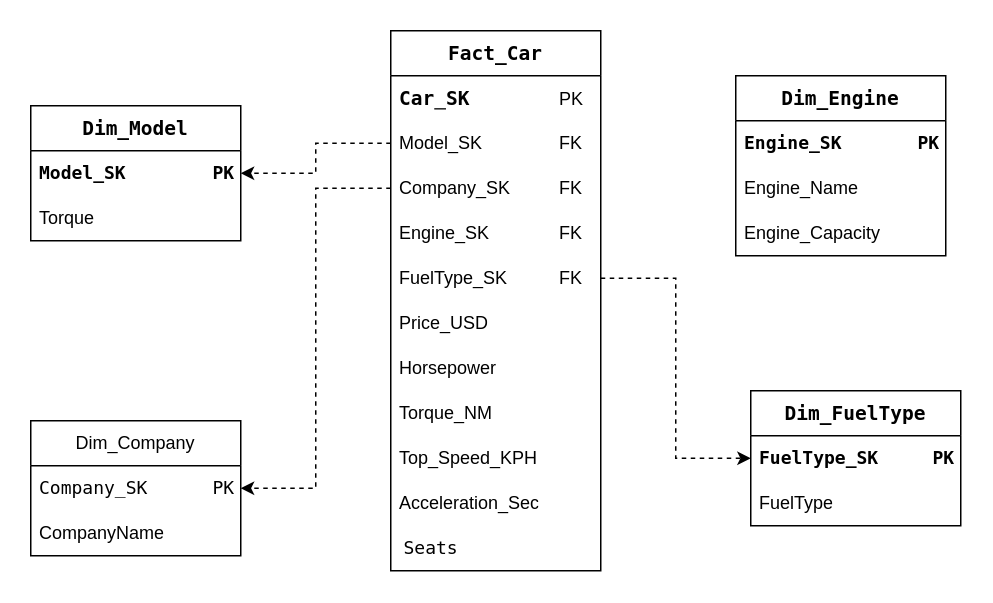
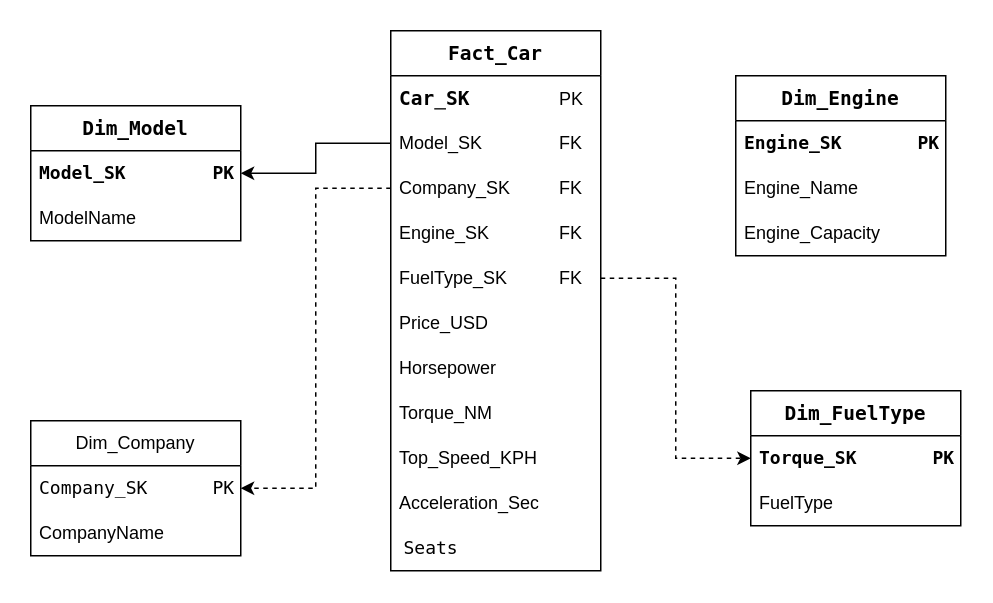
  <mxCell id="0" />
  <mxCell id="1" parent="0" />
  <mxCell id="2" value="&lt;code&gt;&lt;b&gt;&lt;font style=&quot;font-size: 13px;&quot;&gt;Fact_Car&lt;/font&gt;&lt;/b&gt;&lt;/code&gt;" style="swimlane;fontStyle=0;childLayout=stackLayout;horizontal=1;startSize=30;horizontalStack=0;resizeParent=1;resizeParentMax=0;resizeLast=0;collapsible=1;marginBottom=0;whiteSpace=wrap;html=1;" parent="1" vertex="1"><mxGeometry x="260" y="20" width="140" height="360" as="geometry" /></mxCell>
  <mxCell id="3" value="&lt;code&gt;&lt;font style=&quot;font-size: 13px;&quot;&gt;&lt;b&gt;Car_SK&lt;/b&gt;&lt;/font&gt;&lt;/code&gt;&amp;nbsp;&lt;span style=&quot;white-space: pre;&quot;&gt;&#09;&lt;/span&gt;&lt;span style=&quot;white-space: pre;&quot;&gt;&#09;&lt;/span&gt;&lt;span style=&quot;white-space: pre;&quot;&gt;&#09;&lt;/span&gt;PK" style="text;strokeColor=none;fillColor=none;align=left;verticalAlign=middle;spacingLeft=4;spacingRight=4;overflow=hidden;points=[[0,0.5],[1,0.5]];portConstraint=eastwest;rotatable=0;whiteSpace=wrap;html=1;" parent="2" vertex="1"><mxGeometry y="30" width="140" height="30" as="geometry" /></mxCell>
  <mxCell id="4" value="Model_SK&lt;span style=&quot;white-space: pre;&quot;&gt;&#09;&lt;/span&gt;&lt;span style=&quot;white-space: pre;&quot;&gt;&#09;&lt;/span&gt;FK" style="text;strokeColor=none;fillColor=none;align=left;verticalAlign=middle;spacingLeft=4;spacingRight=4;overflow=hidden;points=[[0,0.5],[1,0.5]];portConstraint=eastwest;rotatable=0;whiteSpace=wrap;html=1;" parent="2" vertex="1"><mxGeometry y="60" width="140" height="30" as="geometry" /></mxCell>
  <mxCell id="5" value="Company_SK&lt;span style=&quot;white-space: pre;&quot;&gt;&#09;&lt;/span&gt;&lt;span style=&quot;white-space: pre;&quot;&gt;&#09;&lt;/span&gt;FK" style="text;strokeColor=none;fillColor=none;align=left;verticalAlign=middle;spacingLeft=4;spacingRight=4;overflow=hidden;points=[[0,0.5],[1,0.5]];portConstraint=eastwest;rotatable=0;whiteSpace=wrap;html=1;" parent="2" vertex="1"><mxGeometry y="90" width="140" height="30" as="geometry" /></mxCell>
  <mxCell id="6" value="Engine_SK&lt;span style=&quot;white-space: pre;&quot;&gt;&#09;&lt;/span&gt;&lt;span style=&quot;white-space: pre;&quot;&gt;&#09;&lt;/span&gt;FK" style="text;strokeColor=none;fillColor=none;align=left;verticalAlign=middle;spacingLeft=4;spacingRight=4;overflow=hidden;points=[[0,0.5],[1,0.5]];portConstraint=eastwest;rotatable=0;whiteSpace=wrap;html=1;" vertex="1" parent="2"><mxGeometry y="120" width="140" height="30" as="geometry" /></mxCell>
  <mxCell id="7" value="FuelType_SK&lt;span style=&quot;white-space: pre;&quot;&gt;&#09;&lt;/span&gt;&lt;span style=&quot;white-space: pre;&quot;&gt;&#09;&lt;/span&gt;FK" style="text;strokeColor=none;fillColor=none;align=left;verticalAlign=middle;spacingLeft=4;spacingRight=4;overflow=hidden;points=[[0,0.5],[1,0.5]];portConstraint=eastwest;rotatable=0;whiteSpace=wrap;html=1;" parent="2" vertex="1"><mxGeometry y="150" width="140" height="30" as="geometry" /></mxCell>
  <mxCell id="8" value="Price_USD" style="text;strokeColor=none;fillColor=none;align=left;verticalAlign=middle;spacingLeft=4;spacingRight=4;overflow=hidden;points=[[0,0.5],[1,0.5]];portConstraint=eastwest;rotatable=0;whiteSpace=wrap;html=1;" parent="2" vertex="1"><mxGeometry y="180" width="140" height="30" as="geometry" /></mxCell>
  <mxCell id="9" value="Horsepower" style="text;strokeColor=none;fillColor=none;align=left;verticalAlign=middle;spacingLeft=4;spacingRight=4;overflow=hidden;points=[[0,0.5],[1,0.5]];portConstraint=eastwest;rotatable=0;whiteSpace=wrap;html=1;" parent="2" vertex="1"><mxGeometry y="210" width="140" height="30" as="geometry" /></mxCell>
  <mxCell id="10" value="Torque_NM" style="text;strokeColor=none;fillColor=none;align=left;verticalAlign=middle;spacingLeft=4;spacingRight=4;overflow=hidden;points=[[0,0.5],[1,0.5]];portConstraint=eastwest;rotatable=0;whiteSpace=wrap;html=1;" parent="2" vertex="1"><mxGeometry y="240" width="140" height="30" as="geometry" /></mxCell>
  <mxCell id="11" value="Top_Speed_KPH" style="text;strokeColor=none;fillColor=none;align=left;verticalAlign=middle;spacingLeft=4;spacingRight=4;overflow=hidden;points=[[0,0.5],[1,0.5]];portConstraint=eastwest;rotatable=0;whiteSpace=wrap;html=1;" vertex="1" parent="2"><mxGeometry y="270" width="140" height="30" as="geometry" /></mxCell>
  <mxCell id="12" value="Acceleration_Sec" style="text;strokeColor=none;fillColor=none;align=left;verticalAlign=middle;spacingLeft=4;spacingRight=4;overflow=hidden;points=[[0,0.5],[1,0.5]];portConstraint=eastwest;rotatable=0;whiteSpace=wrap;html=1;" vertex="1" parent="2"><mxGeometry y="300" width="140" height="30" as="geometry" /></mxCell>
  <mxCell id="13" value="&lt;table&gt;&lt;tbody&gt;&lt;tr&gt;&lt;td&gt;&lt;code&gt;Seats&lt;/code&gt;&lt;/td&gt;&lt;td&gt;&lt;/td&gt;&lt;/tr&gt;&lt;/tbody&gt;&lt;/table&gt;" style="text;strokeColor=none;fillColor=none;align=left;verticalAlign=middle;spacingLeft=4;spacingRight=4;overflow=hidden;points=[[0,0.5],[1,0.5]];portConstraint=eastwest;rotatable=0;whiteSpace=wrap;html=1;" parent="2" vertex="1"><mxGeometry y="330" width="140" height="30" as="geometry" /></mxCell>
  <mxCell id="14" value="&lt;code&gt;&lt;font style=&quot;font-size: 13px;&quot;&gt;&lt;b&gt;Dim_Engine&lt;/b&gt;&lt;/font&gt;&lt;/code&gt;" style="swimlane;fontStyle=0;childLayout=stackLayout;horizontal=1;startSize=30;horizontalStack=0;resizeParent=1;resizeParentMax=0;resizeLast=0;collapsible=1;marginBottom=0;whiteSpace=wrap;html=1;" parent="1" vertex="1"><mxGeometry x="490" y="50" width="140" height="120" as="geometry" /></mxCell>
  <mxCell id="15" value="&lt;code&gt;&lt;b&gt;Engine_SK&lt;span style=&quot;white-space: pre;&quot;&gt;&#09;&lt;/span&gt;PK&lt;/b&gt;&lt;/code&gt;" style="text;strokeColor=none;fillColor=none;align=left;verticalAlign=middle;spacingLeft=4;spacingRight=4;overflow=hidden;points=[[0,0.5],[1,0.5]];portConstraint=eastwest;rotatable=0;whiteSpace=wrap;html=1;" parent="14" vertex="1"><mxGeometry y="30" width="140" height="30" as="geometry" /></mxCell>
  <mxCell id="16" value="Engine_Name" style="text;strokeColor=none;fillColor=none;align=left;verticalAlign=middle;spacingLeft=4;spacingRight=4;overflow=hidden;points=[[0,0.5],[1,0.5]];portConstraint=eastwest;rotatable=0;whiteSpace=wrap;html=1;" parent="14" vertex="1"><mxGeometry y="60" width="140" height="30" as="geometry" /></mxCell>
  <mxCell id="17" value="Engine_Capacity" style="text;strokeColor=none;fillColor=none;align=left;verticalAlign=middle;spacingLeft=4;spacingRight=4;overflow=hidden;points=[[0,0.5],[1,0.5]];portConstraint=eastwest;rotatable=0;whiteSpace=wrap;html=1;" parent="14" vertex="1"><mxGeometry y="90" width="140" height="30" as="geometry" /></mxCell>
  <mxCell id="18" value="Dim_Company" style="swimlane;fontStyle=0;childLayout=stackLayout;horizontal=1;startSize=30;horizontalStack=0;resizeParent=1;resizeParentMax=0;resizeLast=0;collapsible=1;marginBottom=0;whiteSpace=wrap;html=1;" parent="1" vertex="1"><mxGeometry x="20" y="280" width="140" height="90" as="geometry" /></mxCell>
  <mxCell id="19" value="&lt;code&gt;Company_SK&lt;span style=&quot;white-space: pre;&quot;&gt;&#09;&lt;/span&gt;PK&lt;/code&gt;" style="text;strokeColor=none;fillColor=none;align=left;verticalAlign=middle;spacingLeft=4;spacingRight=4;overflow=hidden;points=[[0,0.5],[1,0.5]];portConstraint=eastwest;rotatable=0;whiteSpace=wrap;html=1;" parent="18" vertex="1"><mxGeometry y="30" width="140" height="30" as="geometry" /></mxCell>
  <mxCell id="20" value="CompanyName" style="text;strokeColor=none;fillColor=none;align=left;verticalAlign=middle;spacingLeft=4;spacingRight=4;overflow=hidden;points=[[0,0.5],[1,0.5]];portConstraint=eastwest;rotatable=0;whiteSpace=wrap;html=1;" parent="18" vertex="1"><mxGeometry y="60" width="140" height="30" as="geometry" /></mxCell>
  <mxCell id="21" value="&lt;code&gt;&lt;b&gt;&lt;font style=&quot;font-size: 13px;&quot;&gt;Dim_Model&lt;/font&gt;&lt;/b&gt;&lt;/code&gt;" style="swimlane;fontStyle=0;childLayout=stackLayout;horizontal=1;startSize=30;horizontalStack=0;resizeParent=1;resizeParentMax=0;resizeLast=0;collapsible=1;marginBottom=0;whiteSpace=wrap;html=1;" vertex="1" parent="1"><mxGeometry x="20" y="70" width="140" height="90" as="geometry" /></mxCell>
  <mxCell id="22" value="&lt;code&gt;&lt;b&gt;&lt;code style=&quot;&quot;&gt;Model_SK&lt;/code&gt;&amp;nbsp;&lt;span style=&quot;white-space: pre;&quot;&gt;&#09;&lt;/span&gt;PK&lt;/b&gt;&lt;/code&gt;" style="text;strokeColor=none;fillColor=none;align=left;verticalAlign=middle;spacingLeft=4;spacingRight=4;overflow=hidden;points=[[0,0.5],[1,0.5]];portConstraint=eastwest;rotatable=0;whiteSpace=wrap;html=1;" vertex="1" parent="21"><mxGeometry y="30" width="140" height="30" as="geometry" /></mxCell>
- <mxCell id="23" value="Torque" style="text;strokeColor=none;fillColor=none;align=left;verticalAlign=middle;spacingLeft=4;spacingRight=4;overflow=hidden;points=[[0,0.5],[1,0.5]];portConstraint=eastwest;rotatable=0;whiteSpace=wrap;html=1;" vertex="1" parent="21"><mxGeometry y="60" width="140" height="30" as="geometry" /></mxCell>
+ <mxCell id="23" value="ModelName" style="text;strokeColor=none;fillColor=none;align=left;verticalAlign=middle;spacingLeft=4;spacingRight=4;overflow=hidden;points=[[0,0.5],[1,0.5]];portConstraint=eastwest;rotatable=0;whiteSpace=wrap;html=1;" vertex="1" parent="21"><mxGeometry y="60" width="140" height="30" as="geometry" /></mxCell>
  <mxCell id="24" value="&lt;code&gt;&lt;b&gt;&lt;font style=&quot;font-size: 13px;&quot;&gt;Dim_FuelType&lt;/font&gt;&lt;/b&gt;&lt;/code&gt;" style="swimlane;fontStyle=0;childLayout=stackLayout;horizontal=1;startSize=30;horizontalStack=0;resizeParent=1;resizeParentMax=0;resizeLast=0;collapsible=1;marginBottom=0;whiteSpace=wrap;html=1;" vertex="1" parent="1"><mxGeometry x="500" y="260" width="140" height="90" as="geometry" /></mxCell>
- <mxCell id="25" value="&lt;code&gt;&lt;b&gt;FuelType_SK&lt;span style=&quot;white-space: pre;&quot;&gt;&#09;&lt;/span&gt;PK&lt;/b&gt;&lt;/code&gt;" style="text;strokeColor=none;fillColor=none;align=left;verticalAlign=middle;spacingLeft=4;spacingRight=4;overflow=hidden;points=[[0,0.5],[1,0.5]];portConstraint=eastwest;rotatable=0;whiteSpace=wrap;html=1;" vertex="1" parent="24"><mxGeometry y="30" width="140" height="30" as="geometry" /></mxCell>
+ <mxCell id="25" value="&lt;code&gt;&lt;b&gt;Torque_SK&lt;span style=&quot;white-space: pre;&quot;&gt;&#09;&lt;/span&gt;PK&lt;/b&gt;&lt;/code&gt;" style="text;strokeColor=none;fillColor=none;align=left;verticalAlign=middle;spacingLeft=4;spacingRight=4;overflow=hidden;points=[[0,0.5],[1,0.5]];portConstraint=eastwest;rotatable=0;whiteSpace=wrap;html=1;" vertex="1" parent="24"><mxGeometry y="30" width="140" height="30" as="geometry" /></mxCell>
  <mxCell id="26" value="FuelType" style="text;strokeColor=none;fillColor=none;align=left;verticalAlign=middle;spacingLeft=4;spacingRight=4;overflow=hidden;points=[[0,0.5],[1,0.5]];portConstraint=eastwest;rotatable=0;whiteSpace=wrap;html=1;" vertex="1" parent="24"><mxGeometry y="60" width="140" height="30" as="geometry" /></mxCell>
  <mxCell id="27" style="edgeStyle=orthogonalEdgeStyle;rounded=0;orthogonalLoop=1;jettySize=auto;html=1;exitX=0;exitY=0.5;exitDx=0;exitDy=0;entryX=1;entryY=0.5;entryDx=0;entryDy=0;dashed=1;" edge="1" parent="1" source="5" target="19"><mxGeometry relative="1" as="geometry" /></mxCell>
- <mxCell id="28" style="edgeStyle=orthogonalEdgeStyle;rounded=0;orthogonalLoop=1;jettySize=auto;html=1;exitX=0;exitY=0.5;exitDx=0;exitDy=0;entryX=1;entryY=0.5;entryDx=0;entryDy=0;dashed=1;" edge="1" parent="1" source="4" target="22"><mxGeometry relative="1" as="geometry" /></mxCell>
+ <mxCell id="28" style="edgeStyle=orthogonalEdgeStyle;rounded=0;orthogonalLoop=1;jettySize=auto;html=1;exitX=0;exitY=0.5;exitDx=0;exitDy=0;entryX=1;entryY=0.5;entryDx=0;entryDy=0;" edge="1" parent="1" source="4" target="22"><mxGeometry relative="1" as="geometry" /></mxCell>
  <mxCell id="29" style="edgeStyle=orthogonalEdgeStyle;rounded=0;orthogonalLoop=1;jettySize=auto;html=1;exitX=1;exitY=0.5;exitDx=0;exitDy=0;entryX=0;entryY=0.5;entryDx=0;entryDy=0;dashed=1;" edge="1" parent="1" source="7" target="25"><mxGeometry relative="1" as="geometry" /></mxCell>
